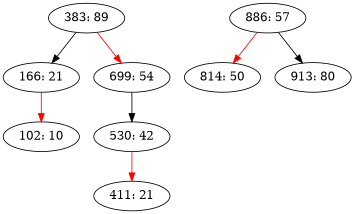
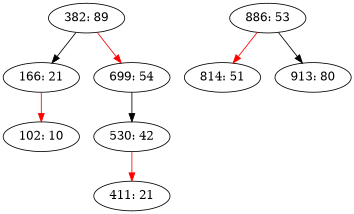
  digraph {
    edge [color=red]
-   "382: 89" [label="383: 89"]
+   "382: 89"
    "166: 21"
    "699: 54"
    "102: 10"
    n5 [label="530: 42"]
    "411: 21"
-   "886: 57"
-   "814: 51" [label="814: 50"]
+   "886: 57" [label="886: 53"]
+   "814: 51"
    "913: 80"
    "382: 89" -> "166: 21" [color=""]
    "382: 89" -> "699: 54"
    "166: 21" -> "102: 10"
    "699: 54" -> n5 [color=""]
    n5 -> "411: 21"
    "886: 57" -> "814: 51"
    "886: 57" -> "913: 80" [color=black]
  }
